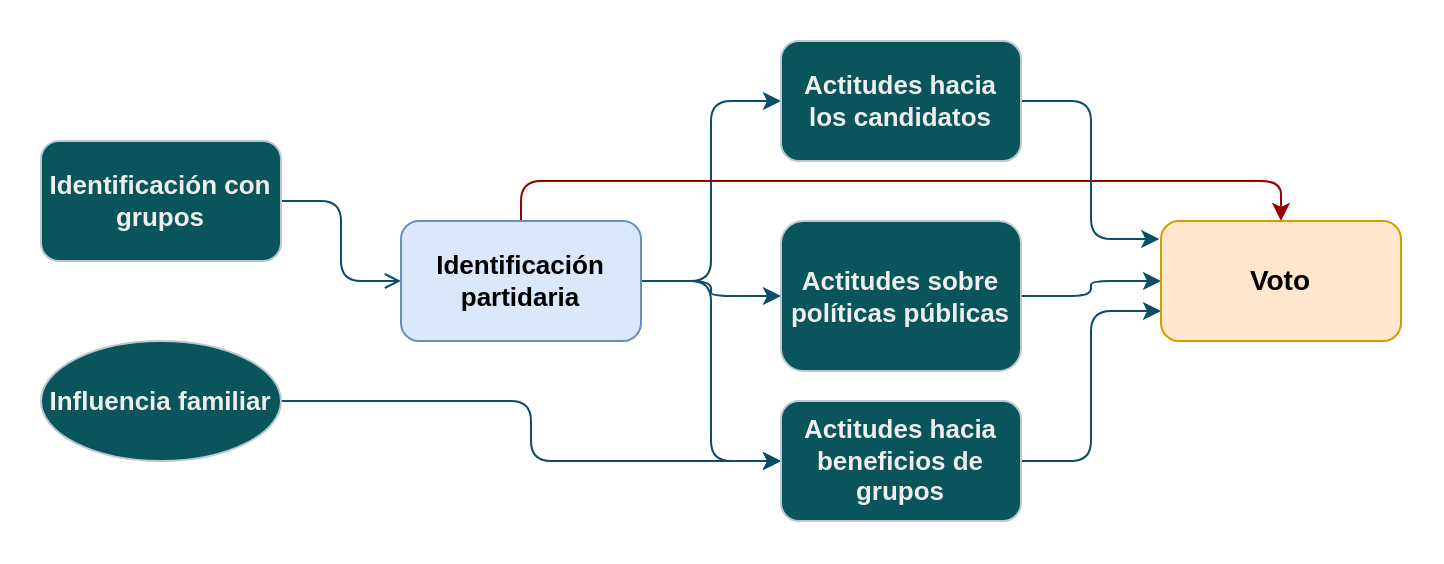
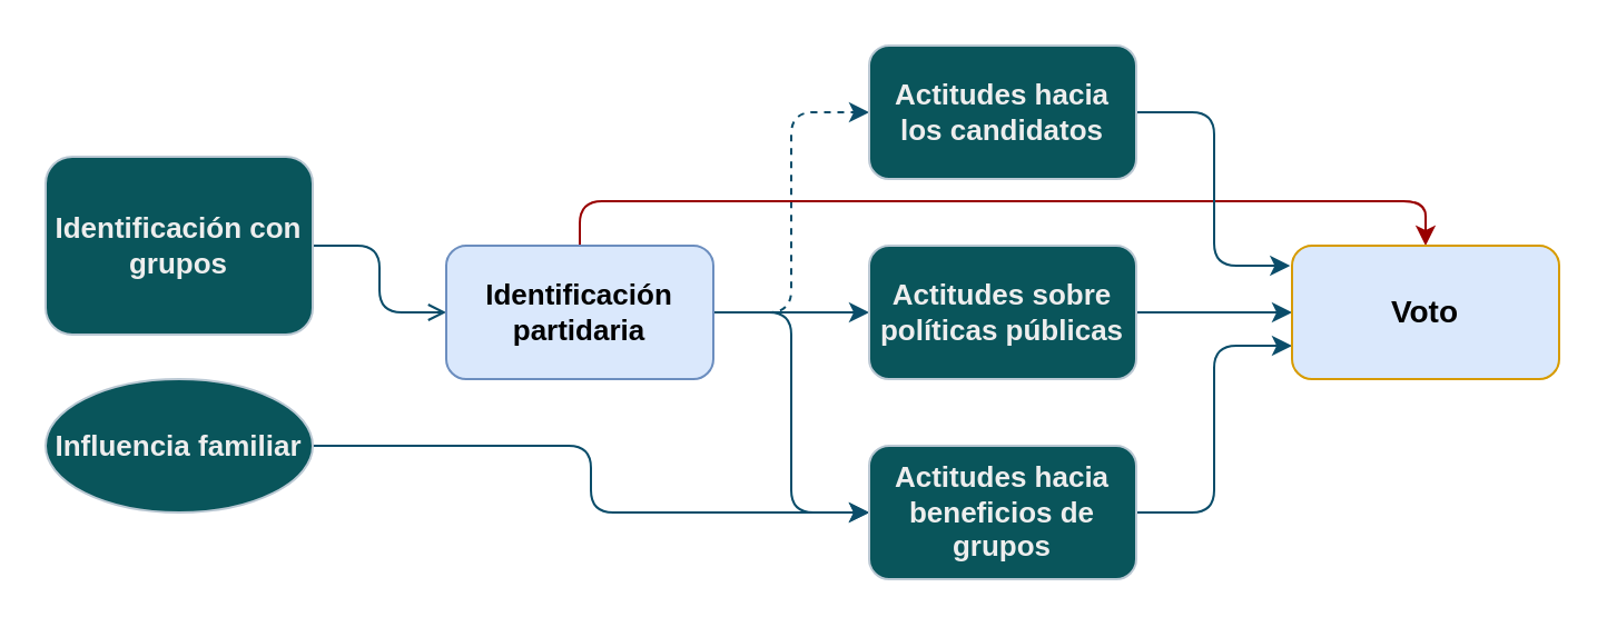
  <mxCell id="0" />
  <mxCell id="1" parent="0" />
  <mxCell id="2" style="edgeStyle=orthogonalEdgeStyle;rounded=1;orthogonalLoop=1;jettySize=auto;html=1;labelBackgroundColor=none;strokeColor=#0B4D6A;fontColor=default;endArrow=open;" edge="1" parent="1" source="3" target="10"><mxGeometry relative="1" as="geometry"><mxPoint x="260" y="140" as="targetPoint" /></mxGeometry></mxCell>
- <mxCell id="3" value="&lt;font style=&quot;font-size: 13px;&quot;&gt;&lt;b&gt;Identificación con grupos&lt;/b&gt;&lt;/font&gt;" style="rounded=1;whiteSpace=wrap;html=1;labelBackgroundColor=none;fillColor=#09555B;strokeColor=#BAC8D3;fontColor=#EEEEEE;" vertex="1" parent="1"><mxGeometry x="20" y="70" width="120" height="60" as="geometry" /></mxCell>
+ <mxCell id="3" value="&lt;font style=&quot;font-size: 13px;&quot;&gt;&lt;b&gt;Identificación con grupos&lt;/b&gt;&lt;/font&gt;" style="rounded=1;whiteSpace=wrap;html=1;labelBackgroundColor=none;fillColor=#09555B;strokeColor=#BAC8D3;fontColor=#EEEEEE;" vertex="1" parent="1"><mxGeometry x="20" y="70" width="120" height="80" as="geometry" /></mxCell>
  <mxCell id="4" style="edgeStyle=orthogonalEdgeStyle;rounded=1;orthogonalLoop=1;jettySize=auto;html=1;labelBackgroundColor=none;strokeColor=#0B4D6A;fontColor=default;" edge="1" parent="1" source="5" target="16"><mxGeometry relative="1" as="geometry" /></mxCell>
  <mxCell id="5" value="&lt;b&gt;&lt;font style=&quot;font-size: 13px;&quot;&gt;Influencia familiar&lt;/font&gt;&lt;/b&gt;" style="ellipse;whiteSpace=wrap;html=1;labelBackgroundColor=none;fillColor=#09555B;strokeColor=#BAC8D3;fontColor=#EEEEEE;" vertex="1" parent="1"><mxGeometry x="20" y="170" width="120" height="60" as="geometry" /></mxCell>
- <mxCell id="6" style="edgeStyle=orthogonalEdgeStyle;rounded=1;orthogonalLoop=1;jettySize=auto;html=1;entryX=0;entryY=0.5;entryDx=0;entryDy=0;labelBackgroundColor=none;strokeColor=#0B4D6A;fontColor=default;" edge="1" parent="1" source="10" target="12"><mxGeometry relative="1" as="geometry" /></mxCell>
+ <mxCell id="6" style="edgeStyle=orthogonalEdgeStyle;rounded=1;orthogonalLoop=1;jettySize=auto;html=1;entryX=0;entryY=0.5;entryDx=0;entryDy=0;labelBackgroundColor=none;strokeColor=#0B4D6A;fontColor=default;dashed=1;" edge="1" parent="1" source="10" target="12"><mxGeometry relative="1" as="geometry" /></mxCell>
  <mxCell id="7" style="edgeStyle=orthogonalEdgeStyle;rounded=1;orthogonalLoop=1;jettySize=auto;html=1;entryX=0;entryY=0.5;entryDx=0;entryDy=0;labelBackgroundColor=none;strokeColor=#0B4D6A;fontColor=default;" edge="1" parent="1" source="10" target="14"><mxGeometry relative="1" as="geometry" /></mxCell>
  <mxCell id="8" style="edgeStyle=orthogonalEdgeStyle;rounded=1;orthogonalLoop=1;jettySize=auto;html=1;entryX=0;entryY=0.5;entryDx=0;entryDy=0;labelBackgroundColor=none;strokeColor=#0B4D6A;fontColor=default;" edge="1" parent="1" source="10" target="16"><mxGeometry relative="1" as="geometry" /></mxCell>
  <mxCell id="9" style="edgeStyle=orthogonalEdgeStyle;rounded=1;orthogonalLoop=1;jettySize=auto;html=1;entryX=0.5;entryY=0;entryDx=0;entryDy=0;strokeColor=#990000;" edge="1" parent="1" source="10" target="17"><mxGeometry relative="1" as="geometry"><Array as="points"><mxPoint x="260" y="90" /><mxPoint x="640" y="90" /></Array></mxGeometry></mxCell>
  <mxCell id="10" value="&lt;font style=&quot;font-size: 13px;&quot;&gt;&lt;b&gt;Identificación partidaria&lt;/b&gt;&lt;/font&gt;" style="rounded=1;whiteSpace=wrap;html=1;labelBackgroundColor=none;fillColor=#dae8fc;strokeColor=#6c8ebf;" vertex="1" parent="1"><mxGeometry x="200" y="110" width="120" height="60" as="geometry" /></mxCell>
  <mxCell id="11" style="edgeStyle=orthogonalEdgeStyle;rounded=1;orthogonalLoop=1;jettySize=auto;html=1;entryX=-0.007;entryY=0.15;entryDx=0;entryDy=0;entryPerimeter=0;labelBackgroundColor=none;strokeColor=#0B4D6A;fontColor=default;" edge="1" parent="1" source="12" target="17"><mxGeometry relative="1" as="geometry" /></mxCell>
  <mxCell id="12" value="&lt;font style=&quot;font-size: 13px;&quot;&gt;&lt;b&gt;Actitudes hacia los candidatos&lt;/b&gt;&lt;/font&gt;" style="rounded=1;whiteSpace=wrap;html=1;labelBackgroundColor=none;fillColor=#09555B;strokeColor=#BAC8D3;fontColor=#EEEEEE;" vertex="1" parent="1"><mxGeometry x="390" y="20" width="120" height="60" as="geometry" /></mxCell>
  <mxCell id="13" style="edgeStyle=orthogonalEdgeStyle;rounded=1;orthogonalLoop=1;jettySize=auto;html=1;entryX=0;entryY=0.5;entryDx=0;entryDy=0;labelBackgroundColor=none;strokeColor=#0B4D6A;fontColor=default;" edge="1" parent="1" source="14" target="17"><mxGeometry relative="1" as="geometry" /></mxCell>
- <mxCell id="14" value="&lt;font style=&quot;font-size: 13px;&quot;&gt;&lt;b&gt;Actitudes sobre políticas públicas&lt;/b&gt;&lt;/font&gt;" style="rounded=1;whiteSpace=wrap;html=1;labelBackgroundColor=none;fillColor=#09555B;strokeColor=#BAC8D3;fontColor=#EEEEEE;" vertex="1" parent="1"><mxGeometry x="390" y="110" width="120" height="75" as="geometry" /></mxCell>
+ <mxCell id="14" value="&lt;font style=&quot;font-size: 13px;&quot;&gt;&lt;b&gt;Actitudes sobre políticas públicas&lt;/b&gt;&lt;/font&gt;" style="rounded=1;whiteSpace=wrap;html=1;labelBackgroundColor=none;fillColor=#09555B;strokeColor=#BAC8D3;fontColor=#EEEEEE;" vertex="1" parent="1"><mxGeometry x="390" y="110" width="120" height="60" as="geometry" /></mxCell>
  <mxCell id="15" style="edgeStyle=orthogonalEdgeStyle;rounded=1;orthogonalLoop=1;jettySize=auto;html=1;entryX=0;entryY=0.75;entryDx=0;entryDy=0;labelBackgroundColor=none;strokeColor=#0B4D6A;fontColor=default;" edge="1" parent="1" source="16" target="17"><mxGeometry relative="1" as="geometry" /></mxCell>
  <mxCell id="16" value="&lt;font style=&quot;font-size: 13px;&quot;&gt;&lt;b&gt;Actitudes hacia beneficios de grupos&lt;/b&gt;&lt;/font&gt;" style="rounded=1;whiteSpace=wrap;html=1;labelBackgroundColor=none;fillColor=#09555B;strokeColor=#BAC8D3;fontColor=#EEEEEE;" vertex="1" parent="1"><mxGeometry x="390" y="200" width="120" height="60" as="geometry" /></mxCell>
- <mxCell id="17" value="&lt;font size=&quot;1&quot; style=&quot;&quot;&gt;&lt;b style=&quot;font-size: 14px;&quot;&gt;Voto&lt;/b&gt;&lt;/font&gt;" style="rounded=1;whiteSpace=wrap;html=1;labelBackgroundColor=none;fillColor=#ffe6cc;strokeColor=#d79b00;fontSize=13;" vertex="1" parent="1"><mxGeometry x="580" y="110" width="120" height="60" as="geometry" /></mxCell>
+ <mxCell id="17" value="&lt;font size=&quot;1&quot; style=&quot;&quot;&gt;&lt;b style=&quot;font-size: 14px;&quot;&gt;Voto&lt;/b&gt;&lt;/font&gt;" style="rounded=1;whiteSpace=wrap;html=1;labelBackgroundColor=none;fillColor=#dae8fc;strokeColor=#d79b00;fontSize=13;" vertex="1" parent="1"><mxGeometry x="580" y="110" width="120" height="60" as="geometry" /></mxCell>
